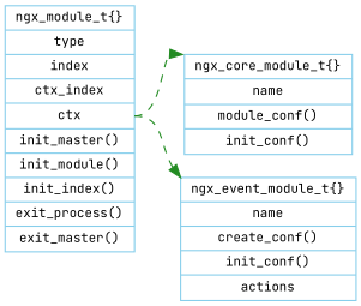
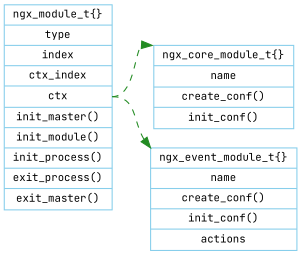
  digraph {
    fontname="JetBrains Mono"
    rankdir=LR
    node [color=skyblue fontname="JetBrains Mono" fontsize=10 shape=record]
    edge [color=forestgreen fontname="JetBrains Mono" fontsize=10 headport=nw style=dashed tailport=ctx]
-   n1 [label="ngx_module_t\{\}|type|index|ctx_index|<ctx>ctx|init_master()|init_module()|init_index()|exit_process()|exit_master()"]
-   n2 [label="ngx_core_module_t\{\}|name|<create>module_conf()|<init>init_conf()"]
+   n1 [label="ngx_module_t\{\}|type|index|ctx_index|<ctx>ctx|init_master()|init_module()|init_process()|exit_process()|exit_master()"]
+   n2 [label="ngx_core_module_t\{\}|name|<create>create_conf()|<init>init_conf()"]
    n3 [label="ngx_event_module_t\{\}|name|create_conf()|init_conf()|<actions>actions"]
    n1 -> n2
    n1 -> n3
  }
